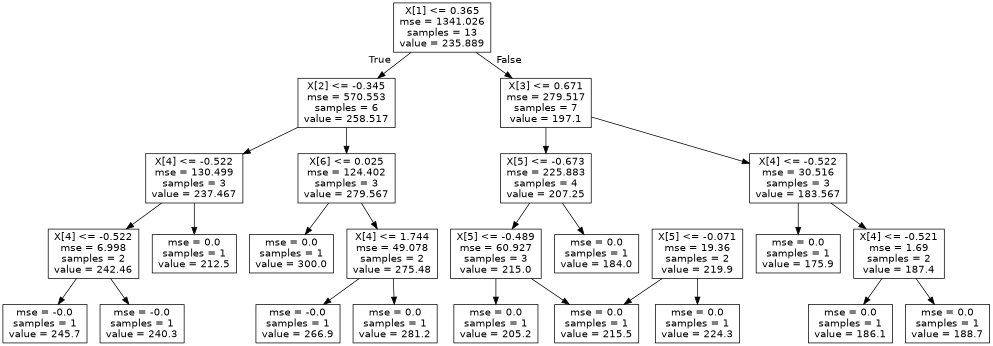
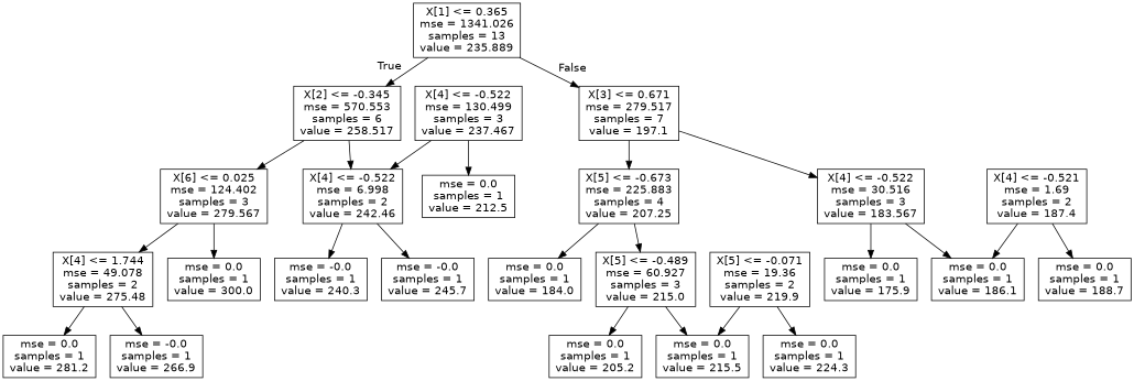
  digraph {
    fontname="DejaVu Sans"
    node [fontname="DejaVu Sans" shape=box]
    edge [fontname="DejaVu Sans"]
    n1 [label="X[1] <= 0.365\nmse = 1341.026\nsamples = 13\nvalue = 235.889"]
    n2 [label="X[2] <= -0.345\nmse = 570.553\nsamples = 6\nvalue = 258.517"]
    n3 [label="X[3] <= 0.671\nmse = 279.517\nsamples = 7\nvalue = 197.1"]
    n4 [label="X[4] <= -0.522\nmse = 130.499\nsamples = 3\nvalue = 237.467"]
    n5 [label="X[6] <= 0.025\nmse = 124.402\nsamples = 3\nvalue = 279.567"]
    n6 [label="X[5] <= -0.673\nmse = 225.883\nsamples = 4\nvalue = 207.25"]
    n7 [label="X[4] <= -0.522\nmse = 30.516\nsamples = 3\nvalue = 183.567"]
    n8 [label="mse = 0.0\nsamples = 1\nvalue = 212.5"]
    n9 [label="X[4] <= -0.522\nmse = 6.998\nsamples = 2\nvalue = 242.46"]
    n10 [label="X[4] <= 1.744\nmse = 49.078\nsamples = 2\nvalue = 275.48"]
    n11 [label="mse = 0.0\nsamples = 1\nvalue = 300.0"]
    n12 [label="mse = -0.0\nsamples = 1\nvalue = 240.3"]
    n13 [label="mse = -0.0\nsamples = 1\nvalue = 245.7"]
    n14 [label="mse = 0.0\nsamples = 1\nvalue = 281.2"]
    n15 [label="mse = -0.0\nsamples = 1\nvalue = 266.9"]
    n16 [label="mse = 0.0\nsamples = 1\nvalue = 184.0"]
    n17 [label="X[5] <= -0.489\nmse = 60.927\nsamples = 3\nvalue = 215.0"]
    n18 [label="mse = 0.0\nsamples = 1\nvalue = 175.9"]
    n19 [label="X[4] <= -0.521\nmse = 1.69\nsamples = 2\nvalue = 187.4"]
    n20 [label="mse = 0.0\nsamples = 1\nvalue = 205.2"]
    n21 [label="mse = 0.0\nsamples = 1\nvalue = 215.5"]
    n22 [label="X[5] <= -0.071\nmse = 19.36\nsamples = 2\nvalue = 219.9"]
    n23 [label="mse = 0.0\nsamples = 1\nvalue = 224.3"]
    n24 [label="mse = 0.0\nsamples = 1\nvalue = 186.1"]
    n25 [label="mse = 0.0\nsamples = 1\nvalue = 188.7"]
    n1 -> n2 [headlabel=True labelangle=45 labeldistance=2.5]
    n1 -> n3 [headlabel=False labelangle=-45 labeldistance=2.5]
-   n2 -> n4
+   n2 -> n9
    n2 -> n5
    n3 -> n6
    n3 -> n7
    n4 -> n8
    n4 -> n9
    n5 -> n10
    n5 -> n11
    n6 -> n16
    n6 -> n17
    n7 -> n18
-   n7 -> n19
+   n7 -> n24
    n9 -> n12
    n9 -> n13
    n10 -> n14
    n10 -> n15
    n17 -> n20
    n17 -> n21
    n19 -> n24
    n19 -> n25
    n22 -> n21
    n22 -> n23
  }
